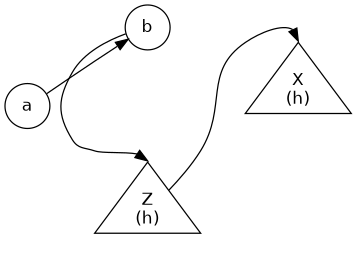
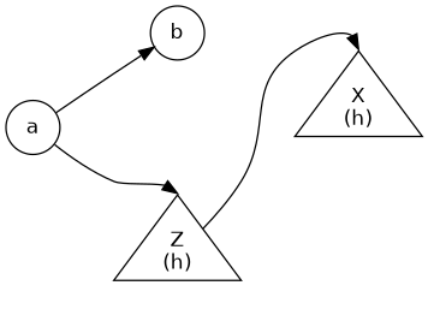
  digraph {
    fontname=Helvetica
    rankdir=LR
    node [fontname=Helvetica shape=circle]
    edge [fontname=Helvetica style=invis]
    n1 [height=1 label="Z\n(h)" shape=triangle]
    ma [style=invis width=0.1]
    b
    n4 [height=1 label="X\n(h)" shape=triangle]
    mb [style=invis width=0.1]
    a
    subgraph sub_1 {
      rank=same
      n1
      ma
      b
    }
    subgraph sub_2 {
      rank=same
      n4
      mb
    }
    n1 -> n4 [headport=n style=""]
    ma -> n1
    b -> ma
    b -> mb
    n4 -> mb
-   b -> n1 [headport=n style=""]
+   a -> n1 [headport=n style=""]
    a -> ma
    a -> b [style=""]
  }
